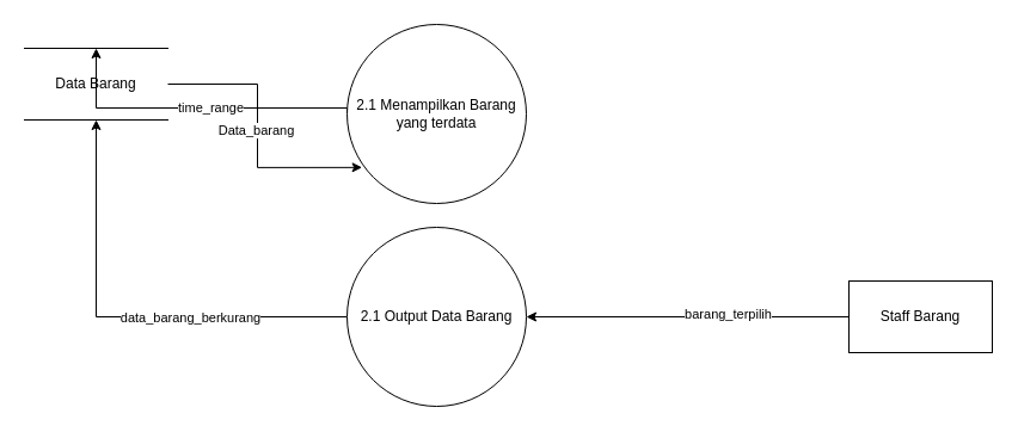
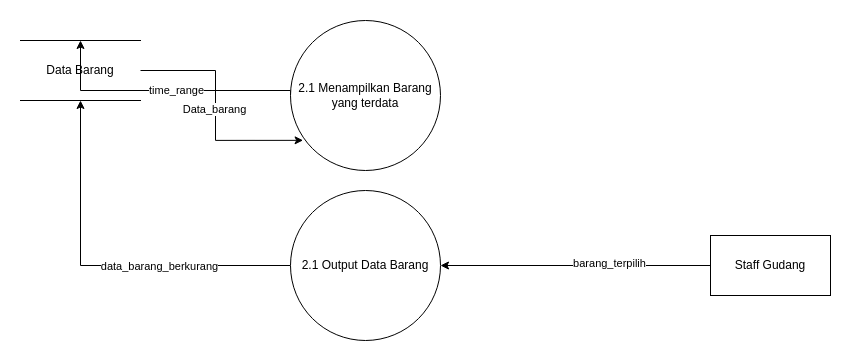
  <mxCell id="0" />
  <mxCell id="1" parent="0" />
  <mxCell id="2" style="edgeStyle=orthogonalEdgeStyle;rounded=0;orthogonalLoop=1;jettySize=auto;html=1;exitX=0;exitY=0.5;exitDx=0;exitDy=0;entryX=0.5;entryY=0;entryDx=0;entryDy=0;" edge="1" parent="1" source="4" target="10"><mxGeometry relative="1" as="geometry"><Array as="points"><mxPoint x="290" y="90" /><mxPoint x="80" y="90" /></Array></mxGeometry></mxCell>
  <mxCell id="3" value="time_range" style="edgeLabel;html=1;align=center;verticalAlign=middle;resizable=0;points=[];" vertex="1" connectable="0" parent="2"><mxGeometry x="-0.092" y="-1" relative="1" as="geometry"><mxPoint as="offset" /></mxGeometry></mxCell>
  <mxCell id="4" value="2.1 Menampilkan Barang yang terdata" style="ellipse;whiteSpace=wrap;html=1;aspect=fixed;" vertex="1" parent="1"><mxGeometry x="290" y="20" width="150" height="150" as="geometry" /></mxCell>
  <mxCell id="5" style="edgeStyle=orthogonalEdgeStyle;rounded=0;orthogonalLoop=1;jettySize=auto;html=1;exitX=0;exitY=0.5;exitDx=0;exitDy=0;entryX=1;entryY=0.5;entryDx=0;entryDy=0;" edge="1" parent="1" source="7" target="13"><mxGeometry relative="1" as="geometry" /></mxCell>
  <mxCell id="6" value="barang_terpilih" style="edgeLabel;html=1;align=center;verticalAlign=middle;resizable=0;points=[];" vertex="1" connectable="0" parent="5"><mxGeometry x="-0.241" y="-3" relative="1" as="geometry"><mxPoint as="offset" /></mxGeometry></mxCell>
- <mxCell id="7" value="Staff Barang" style="rounded=0;whiteSpace=wrap;html=1;" vertex="1" parent="1"><mxGeometry x="710" y="235" width="120" height="60" as="geometry" /></mxCell>
+ <mxCell id="7" value="Staff Gudang" style="rounded=0;whiteSpace=wrap;html=1;" vertex="1" parent="1"><mxGeometry x="710" y="235" width="120" height="60" as="geometry" /></mxCell>
  <mxCell id="8" style="edgeStyle=orthogonalEdgeStyle;rounded=0;orthogonalLoop=1;jettySize=auto;html=1;exitX=1;exitY=0.5;exitDx=0;exitDy=0;entryX=0.084;entryY=0.799;entryDx=0;entryDy=0;entryPerimeter=0;" edge="1" parent="1" source="10" target="4"><mxGeometry relative="1" as="geometry"><mxPoint x="280" y="140" as="targetPoint" /></mxGeometry></mxCell>
  <mxCell id="9" value="Data_barang" style="edgeLabel;html=1;align=center;verticalAlign=middle;resizable=0;points=[];" vertex="1" connectable="0" parent="8"><mxGeometry x="-0.032" y="-2" relative="1" as="geometry"><mxPoint as="offset" /></mxGeometry></mxCell>
  <mxCell id="10" value="Data Barang" style="shape=partialRectangle;whiteSpace=wrap;html=1;left=0;right=0;fillColor=none;" vertex="1" parent="1"><mxGeometry x="20" y="40" width="120" height="60" as="geometry" /></mxCell>
  <mxCell id="11" style="edgeStyle=orthogonalEdgeStyle;rounded=0;orthogonalLoop=1;jettySize=auto;html=1;exitX=0;exitY=0.5;exitDx=0;exitDy=0;entryX=0.5;entryY=1;entryDx=0;entryDy=0;" edge="1" parent="1" source="13" target="10"><mxGeometry relative="1" as="geometry" /></mxCell>
  <mxCell id="12" value="data_barang_berkurang" style="edgeLabel;html=1;align=center;verticalAlign=middle;resizable=0;points=[];" vertex="1" connectable="0" parent="11"><mxGeometry x="-0.295" relative="1" as="geometry"><mxPoint as="offset" /></mxGeometry></mxCell>
  <mxCell id="13" value="2.1 Output Data Barang" style="ellipse;whiteSpace=wrap;html=1;aspect=fixed;" vertex="1" parent="1"><mxGeometry x="290" y="190" width="150" height="150" as="geometry" /></mxCell>
